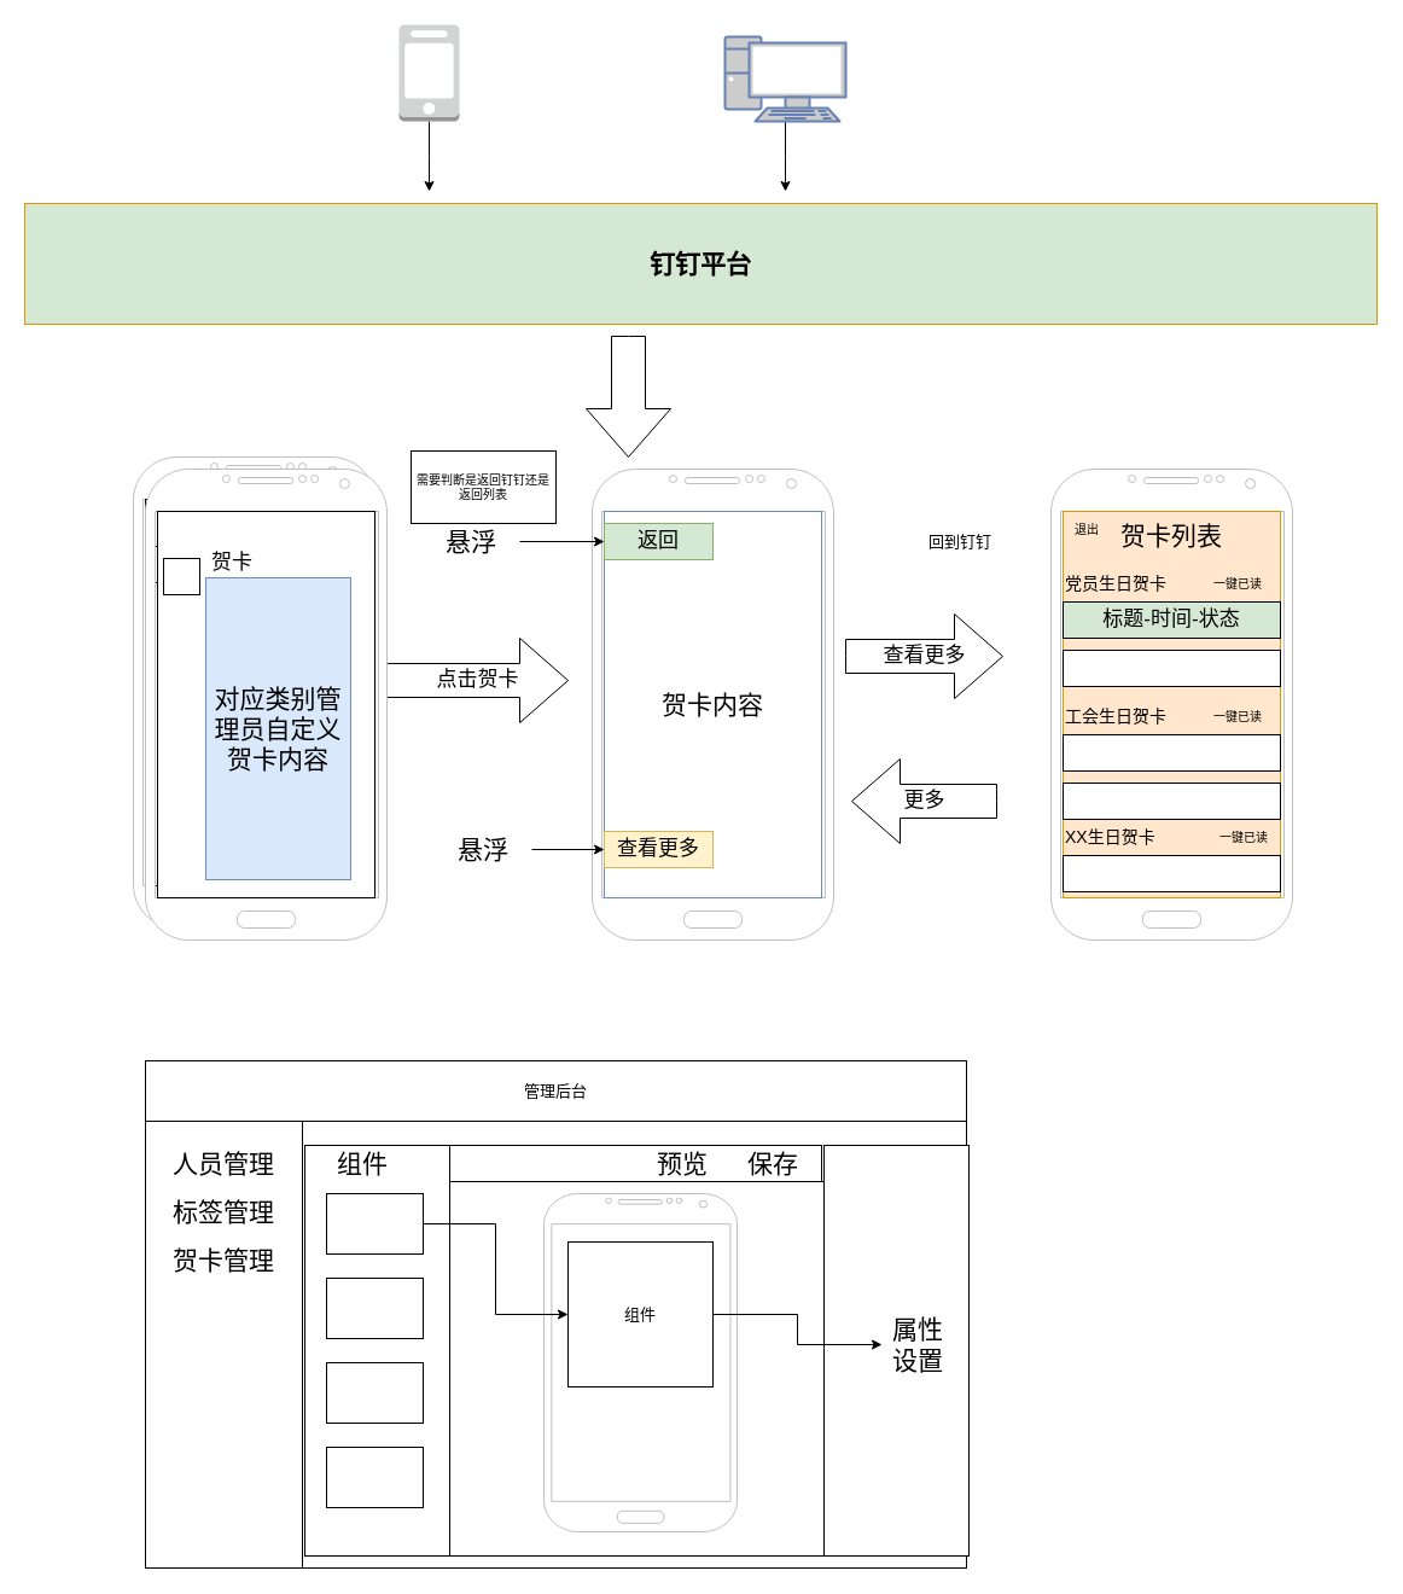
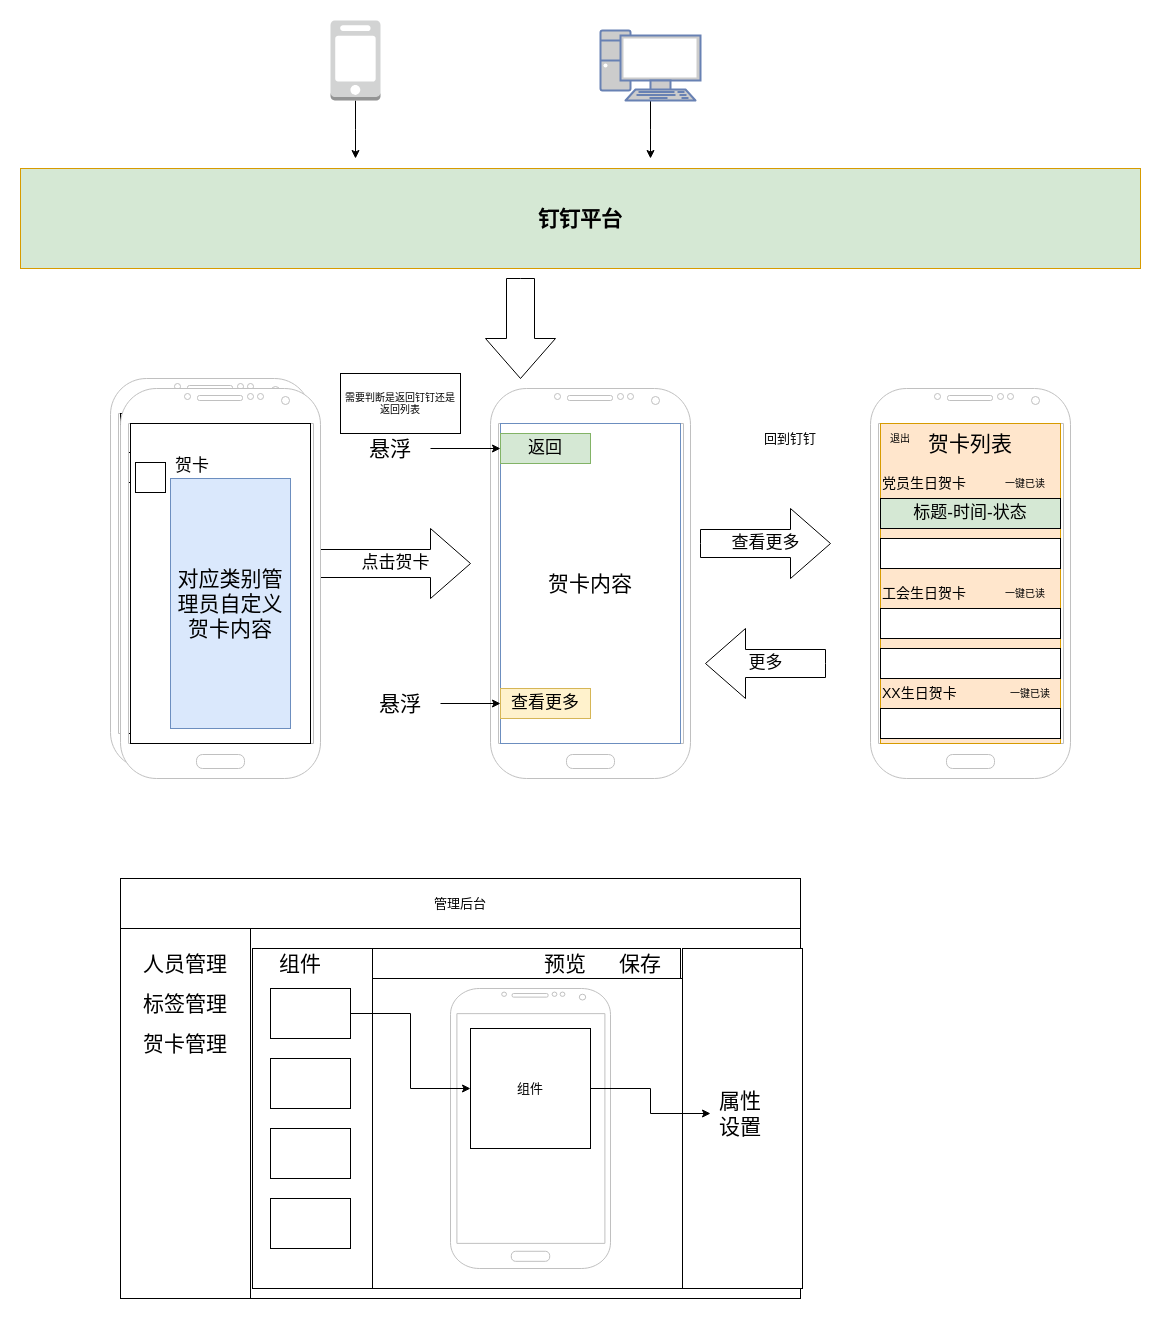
  <mxCell id="0" />
  <mxCell id="1" parent="0" />
  <mxCell id="2" value="钉钉平台" style="rounded=0;whiteSpace=wrap;html=1;fillColor=#d5e8d4;strokeColor=#d79b00;fontSize=21;fontStyle=1;" vertex="1" parent="1"><mxGeometry x="20" y="168" width="1120" height="100" as="geometry" /></mxCell>
  <mxCell id="3" value="" style="edgeStyle=orthogonalEdgeStyle;rounded=0;orthogonalLoop=1;jettySize=auto;html=1;fontSize=21;" edge="1" parent="1" source="4"><mxGeometry relative="1" as="geometry"><mxPoint x="355" y="158" as="targetPoint" /></mxGeometry></mxCell>
  <mxCell id="4" value="" style="outlineConnect=0;dashed=0;verticalLabelPosition=bottom;verticalAlign=top;align=center;html=1;shape=mxgraph.aws3.mobile_client;fillColor=#D2D3D3;gradientColor=none;" vertex="1" parent="1"><mxGeometry x="330" y="20" width="50" height="80" as="geometry" /></mxCell>
  <mxCell id="5" value="" style="edgeStyle=orthogonalEdgeStyle;rounded=0;orthogonalLoop=1;jettySize=auto;html=1;fontSize=21;" edge="1" parent="1" source="6"><mxGeometry relative="1" as="geometry"><mxPoint x="650" y="158" as="targetPoint" /></mxGeometry></mxCell>
  <mxCell id="6" value="" style="fontColor=#0066CC;verticalAlign=top;verticalLabelPosition=bottom;labelPosition=center;align=center;html=1;outlineConnect=0;fillColor=#CCCCCC;strokeColor=#6881B3;gradientColor=none;gradientDirection=north;strokeWidth=2;shape=mxgraph.networks.pc;" vertex="1" parent="1"><mxGeometry x="600" y="30" width="100" height="70" as="geometry" /></mxCell>
  <mxCell id="7" value="" style="html=1;shadow=0;dashed=0;align=center;verticalAlign=middle;shape=mxgraph.arrows2.arrow;dy=0.6;dx=40;direction=south;notch=0;fontSize=21;" vertex="1" parent="1"><mxGeometry x="485" y="278" width="70" height="100" as="geometry" /></mxCell>
  <mxCell id="8" value="点击贺卡" style="html=1;shadow=0;dashed=0;align=center;verticalAlign=middle;shape=mxgraph.arrows2.arrow;dy=0.6;dx=40;notch=0;fontSize=17;" vertex="1" parent="1"><mxGeometry x="320" y="528" width="150" height="70" as="geometry" /></mxCell>
  <mxCell id="9" value="" style="group" vertex="1" connectable="0" parent="1"><mxGeometry x="110" y="378" width="200" height="390" as="geometry" /></mxCell>
  <mxCell id="10" value="" style="verticalLabelPosition=bottom;verticalAlign=top;html=1;shadow=0;dashed=0;strokeWidth=1;shape=mxgraph.android.phone2;strokeColor=#c0c0c0;fontSize=21;" vertex="1" parent="9"><mxGeometry width="200" height="390" as="geometry" /></mxCell>
  <mxCell id="11" value="" style="rounded=0;whiteSpace=wrap;html=1;fontSize=21;" vertex="1" parent="9"><mxGeometry x="10" y="35" width="180" height="320" as="geometry" /></mxCell>
  <mxCell id="12" value="对应类别管理员自定义贺卡内容" style="rounded=0;whiteSpace=wrap;html=1;fontSize=21;fillColor=#dae8fc;strokeColor=#6c8ebf;" vertex="1" parent="9"><mxGeometry x="50" y="90" width="120" height="250" as="geometry" /></mxCell>
  <mxCell id="13" value="" style="whiteSpace=wrap;html=1;aspect=fixed;fontSize=21;" vertex="1" parent="9"><mxGeometry x="15" y="74" width="30" height="30" as="geometry" /></mxCell>
  <mxCell id="14" value="贺卡" style="text;html=1;strokeColor=none;fillColor=none;align=center;verticalAlign=middle;whiteSpace=wrap;rounded=0;fontSize=17;" vertex="1" parent="9"><mxGeometry x="52" y="73" width="40" height="10" as="geometry" /></mxCell>
  <mxCell id="15" value="" style="group" vertex="1" connectable="0" parent="1"><mxGeometry x="350" y="388" width="340" height="390" as="geometry" /></mxCell>
  <mxCell id="16" value="" style="verticalLabelPosition=bottom;verticalAlign=top;html=1;shadow=0;dashed=0;strokeWidth=1;shape=mxgraph.android.phone2;strokeColor=#c0c0c0;fontSize=21;" vertex="1" parent="15"><mxGeometry x="140" width="200" height="390" as="geometry" /></mxCell>
  <mxCell id="17" value="贺卡内容" style="rounded=0;whiteSpace=wrap;html=1;fontSize=21;fillColor=#ffffff;strokeColor=#6c8ebf;" vertex="1" parent="15"><mxGeometry x="150" y="35" width="180" height="320" as="geometry" /></mxCell>
  <mxCell id="18" value="查看更多" style="rounded=0;whiteSpace=wrap;html=1;fontSize=17;fillColor=#fff2cc;strokeColor=#d6b656;" vertex="1" parent="15"><mxGeometry x="150" y="300" width="90" height="30" as="geometry" /></mxCell>
  <mxCell id="19" style="edgeStyle=orthogonalEdgeStyle;rounded=0;orthogonalLoop=1;jettySize=auto;html=1;exitX=1;exitY=0.5;exitDx=0;exitDy=0;fontSize=17;" edge="1" parent="15" source="20" target="18"><mxGeometry relative="1" as="geometry" /></mxCell>
  <mxCell id="20" value="悬浮" style="text;html=1;strokeColor=none;fillColor=none;align=center;verticalAlign=middle;whiteSpace=wrap;rounded=0;fontSize=21;" vertex="1" parent="15"><mxGeometry x="10" y="300" width="80" height="30" as="geometry" /></mxCell>
  <mxCell id="21" value="返回" style="rounded=0;whiteSpace=wrap;html=1;fontSize=17;fillColor=#d5e8d4;strokeColor=#82b366;" vertex="1" parent="15"><mxGeometry x="150" y="45" width="90" height="30" as="geometry" /></mxCell>
  <mxCell id="22" style="edgeStyle=orthogonalEdgeStyle;rounded=0;orthogonalLoop=1;jettySize=auto;html=1;exitX=1;exitY=0.5;exitDx=0;exitDy=0;fontSize=17;" edge="1" parent="15" source="23" target="21"><mxGeometry relative="1" as="geometry" /></mxCell>
  <mxCell id="23" value="悬浮" style="text;html=1;strokeColor=none;fillColor=none;align=center;verticalAlign=middle;whiteSpace=wrap;rounded=0;fontSize=21;" vertex="1" parent="15"><mxGeometry y="45" width="80" height="30" as="geometry" /></mxCell>
  <mxCell id="24" value="需要判断是返回钉钉还是返回列表" style="rounded=0;whiteSpace=wrap;html=1;fontSize=10;" vertex="1" parent="15"><mxGeometry x="-10" y="-15" width="120" height="60" as="geometry" /></mxCell>
  <mxCell id="25" value="" style="group" vertex="1" connectable="0" parent="1"><mxGeometry x="760" y="388" width="310" height="390" as="geometry" /></mxCell>
  <mxCell id="26" value="" style="verticalLabelPosition=bottom;verticalAlign=top;html=1;shadow=0;dashed=0;strokeWidth=1;shape=mxgraph.android.phone2;strokeColor=#c0c0c0;fontSize=21;" vertex="1" parent="25"><mxGeometry x="110" width="200" height="390" as="geometry" /></mxCell>
  <mxCell id="27" value="" style="rounded=0;whiteSpace=wrap;html=1;fontSize=21;fillColor=#ffe6cc;strokeColor=#d79b00;" vertex="1" parent="25"><mxGeometry x="120" y="35" width="180" height="320" as="geometry" /></mxCell>
  <mxCell id="28" value="" style="rounded=0;whiteSpace=wrap;html=1;fontSize=17;" vertex="1" parent="25"><mxGeometry x="120" y="260" width="180" height="30" as="geometry" /></mxCell>
  <mxCell id="29" value="标题-时间-状态" style="rounded=0;whiteSpace=wrap;html=1;fontSize=17;fillColor=#d5e8d4;" vertex="1" parent="25"><mxGeometry x="120" y="110" width="180" height="30" as="geometry" /></mxCell>
  <mxCell id="30" value="" style="rounded=0;whiteSpace=wrap;html=1;fontSize=17;" vertex="1" parent="25"><mxGeometry x="120" y="150" width="180" height="30" as="geometry" /></mxCell>
  <mxCell id="31" value="" style="rounded=0;whiteSpace=wrap;html=1;fontSize=17;" vertex="1" parent="25"><mxGeometry x="120" y="220" width="180" height="30" as="geometry" /></mxCell>
  <mxCell id="32" value="贺卡列表" style="text;html=1;strokeColor=none;fillColor=none;align=center;verticalAlign=middle;whiteSpace=wrap;rounded=0;fontSize=21;" vertex="1" parent="25"><mxGeometry x="140" y="40" width="140" height="30" as="geometry" /></mxCell>
  <mxCell id="33" value="党员生日贺卡" style="text;html=1;strokeColor=none;fillColor=none;align=left;verticalAlign=middle;whiteSpace=wrap;rounded=0;fontSize=14;" vertex="1" parent="25"><mxGeometry x="120" y="80" width="155" height="30" as="geometry" /></mxCell>
  <mxCell id="34" value="工会生日贺卡" style="text;html=1;strokeColor=none;fillColor=none;align=left;verticalAlign=middle;whiteSpace=wrap;rounded=0;fontSize=14;" vertex="1" parent="25"><mxGeometry x="120" y="190" width="155" height="30" as="geometry" /></mxCell>
  <mxCell id="35" value="XX生日贺卡" style="text;html=1;strokeColor=none;fillColor=none;align=left;verticalAlign=middle;whiteSpace=wrap;rounded=0;fontSize=14;" vertex="1" parent="25"><mxGeometry x="120" y="290" width="120" height="30" as="geometry" /></mxCell>
  <mxCell id="36" value="" style="rounded=0;whiteSpace=wrap;html=1;fontSize=17;" vertex="1" parent="25"><mxGeometry x="120" y="320" width="180" height="30" as="geometry" /></mxCell>
  <mxCell id="37" value="一键已读" style="text;html=1;strokeColor=none;fillColor=none;align=center;verticalAlign=middle;whiteSpace=wrap;rounded=0;fontSize=10;" vertex="1" parent="25"><mxGeometry x="235" y="80" width="60" height="30" as="geometry" /></mxCell>
  <mxCell id="38" value="一键已读" style="text;html=1;strokeColor=none;fillColor=none;align=center;verticalAlign=middle;whiteSpace=wrap;rounded=0;fontSize=10;" vertex="1" parent="25"><mxGeometry x="235" y="190" width="60" height="30" as="geometry" /></mxCell>
  <mxCell id="39" value="一键已读" style="text;html=1;strokeColor=none;fillColor=none;align=center;verticalAlign=middle;whiteSpace=wrap;rounded=0;fontSize=10;" vertex="1" parent="25"><mxGeometry x="240" y="290" width="60" height="30" as="geometry" /></mxCell>
  <mxCell id="40" value="退出" style="text;html=1;strokeColor=none;fillColor=none;align=center;verticalAlign=middle;whiteSpace=wrap;rounded=0;fontSize=10;" vertex="1" parent="25"><mxGeometry x="110" y="35" width="60" height="30" as="geometry" /></mxCell>
- <mxCell id="41" value="回到钉钉" style="text;html=1;strokeColor=none;fillColor=none;align=center;verticalAlign=middle;whiteSpace=wrap;rounded=0;fontSize=13;" vertex="1" parent="25"><mxGeometry x="5" y="45" width="60" height="30" as="geometry" /></mxCell>
+ <mxCell id="41" value="回到钉钉" style="text;html=1;strokeColor=none;fillColor=none;align=center;verticalAlign=middle;whiteSpace=wrap;rounded=0;fontSize=13;" vertex="1" parent="25"><mxGeometry y="35" width="60" height="30" as="geometry" /></mxCell>
  <mxCell id="42" value="查看更多" style="html=1;shadow=0;dashed=0;align=center;verticalAlign=middle;shape=mxgraph.arrows2.arrow;dy=0.6;dx=40;direction=east;notch=0;fontSize=17;" vertex="1" parent="25"><mxGeometry x="-60" y="120" width="130" height="70" as="geometry" /></mxCell>
  <mxCell id="43" value="更多" style="html=1;shadow=0;dashed=0;align=center;verticalAlign=middle;shape=mxgraph.arrows2.arrow;dy=0.6;dx=40;direction=west;notch=0;fontSize=17;" vertex="1" parent="25"><mxGeometry x="-55" y="240" width="120" height="70" as="geometry" /></mxCell>
  <mxCell id="44" value="" style="group" vertex="1" connectable="0" parent="1"><mxGeometry x="120" y="388" width="200" height="390" as="geometry" /></mxCell>
  <mxCell id="45" value="" style="verticalLabelPosition=bottom;verticalAlign=top;html=1;shadow=0;dashed=0;strokeWidth=1;shape=mxgraph.android.phone2;strokeColor=#c0c0c0;fontSize=21;" vertex="1" parent="44"><mxGeometry width="200" height="390" as="geometry" /></mxCell>
  <mxCell id="46" value="" style="rounded=0;whiteSpace=wrap;html=1;fontSize=21;" vertex="1" parent="44"><mxGeometry x="10" y="35" width="180" height="320" as="geometry" /></mxCell>
  <mxCell id="47" value="对应类别管理员自定义贺卡内容" style="rounded=0;whiteSpace=wrap;html=1;fontSize=21;fillColor=#dae8fc;strokeColor=#6c8ebf;" vertex="1" parent="44"><mxGeometry x="50" y="90" width="120" height="250" as="geometry" /></mxCell>
  <mxCell id="48" value="" style="whiteSpace=wrap;html=1;aspect=fixed;fontSize=21;" vertex="1" parent="44"><mxGeometry x="15" y="74" width="30" height="30" as="geometry" /></mxCell>
  <mxCell id="49" value="贺卡" style="text;html=1;strokeColor=none;fillColor=none;align=center;verticalAlign=middle;whiteSpace=wrap;rounded=0;fontSize=17;" vertex="1" parent="44"><mxGeometry x="52" y="73" width="40" height="10" as="geometry" /></mxCell>
  <mxCell id="50" value="" style="group" vertex="1" connectable="0" parent="1"><mxGeometry x="120" y="878" width="682" height="420" as="geometry" /></mxCell>
  <mxCell id="51" value="" style="rounded=0;whiteSpace=wrap;html=1;fontSize=13;" vertex="1" parent="50"><mxGeometry width="680" height="420" as="geometry" /></mxCell>
  <mxCell id="52" value="" style="rounded=0;whiteSpace=wrap;html=1;fontSize=13;" vertex="1" parent="50"><mxGeometry y="50" width="130" height="370" as="geometry" /></mxCell>
  <mxCell id="53" value="管理后台" style="rounded=0;whiteSpace=wrap;html=1;fontSize=13;" vertex="1" parent="50"><mxGeometry width="680" height="50" as="geometry" /></mxCell>
  <mxCell id="54" value="人员管理" style="text;html=1;strokeColor=none;fillColor=none;align=center;verticalAlign=middle;whiteSpace=wrap;rounded=0;fontSize=21;" vertex="1" parent="50"><mxGeometry x="10" y="70" width="110" height="30" as="geometry" /></mxCell>
  <mxCell id="55" value="标签管理" style="text;html=1;strokeColor=none;fillColor=none;align=center;verticalAlign=middle;whiteSpace=wrap;rounded=0;fontSize=21;" vertex="1" parent="50"><mxGeometry x="10" y="110" width="110" height="30" as="geometry" /></mxCell>
  <mxCell id="56" value="贺卡管理" style="text;html=1;strokeColor=none;fillColor=none;align=center;verticalAlign=middle;whiteSpace=wrap;rounded=0;fontSize=21;" vertex="1" parent="50"><mxGeometry x="10" y="150" width="110" height="30" as="geometry" /></mxCell>
  <mxCell id="57" value="" style="rounded=0;whiteSpace=wrap;html=1;fontSize=13;" vertex="1" parent="50"><mxGeometry x="132" y="70" width="120" height="340" as="geometry" /></mxCell>
  <mxCell id="58" value="" style="whiteSpace=wrap;html=1;aspect=fixed;fontSize=13;" vertex="1" parent="50"><mxGeometry x="252" y="100" width="310" height="310" as="geometry" /></mxCell>
  <mxCell id="59" value="" style="rounded=0;whiteSpace=wrap;html=1;fontSize=13;" vertex="1" parent="50"><mxGeometry x="150" y="110" width="80" height="50" as="geometry" /></mxCell>
  <mxCell id="60" value="" style="rounded=0;whiteSpace=wrap;html=1;fontSize=13;" vertex="1" parent="50"><mxGeometry x="562" y="70" width="120" height="340" as="geometry" /></mxCell>
  <mxCell id="61" value="" style="rounded=0;whiteSpace=wrap;html=1;fontSize=13;" vertex="1" parent="50"><mxGeometry x="252" y="70" width="308" height="30" as="geometry" /></mxCell>
  <mxCell id="62" value="预览" style="text;html=1;strokeColor=none;fillColor=none;align=center;verticalAlign=middle;whiteSpace=wrap;rounded=0;fontSize=21;" vertex="1" parent="50"><mxGeometry x="415" y="70" width="60" height="30" as="geometry" /></mxCell>
  <mxCell id="63" value="保存" style="text;html=1;strokeColor=none;fillColor=none;align=center;verticalAlign=middle;whiteSpace=wrap;rounded=0;fontSize=21;" vertex="1" parent="50"><mxGeometry x="490" y="70" width="60" height="30" as="geometry" /></mxCell>
- <mxCell id="64" value="属性设置" style="text;html=1;strokeColor=none;fillColor=none;align=center;verticalAlign=middle;whiteSpace=wrap;rounded=0;fontSize=21;" vertex="1" parent="50"><mxGeometry x="610" y="90" width="60" height="290" as="geometry" /></mxCell>
+ <mxCell id="64" value="属性设置" style="text;html=1;strokeColor=none;fillColor=none;align=center;verticalAlign=middle;whiteSpace=wrap;rounded=0;fontSize=21;" vertex="1" parent="50"><mxGeometry x="590" y="90" width="60" height="290" as="geometry" /></mxCell>
  <mxCell id="65" value="" style="rounded=0;whiteSpace=wrap;html=1;fontSize=13;" vertex="1" parent="50"><mxGeometry x="150" y="180" width="80" height="50" as="geometry" /></mxCell>
  <mxCell id="66" value="" style="rounded=0;whiteSpace=wrap;html=1;fontSize=13;" vertex="1" parent="50"><mxGeometry x="150" y="250" width="80" height="50" as="geometry" /></mxCell>
  <mxCell id="67" value="" style="rounded=0;whiteSpace=wrap;html=1;fontSize=13;" vertex="1" parent="50"><mxGeometry x="150" y="320" width="80" height="50" as="geometry" /></mxCell>
  <mxCell id="68" value="组件" style="text;html=1;strokeColor=none;fillColor=none;align=center;verticalAlign=middle;whiteSpace=wrap;rounded=0;fontSize=21;" vertex="1" parent="50"><mxGeometry x="150" y="70" width="60" height="30" as="geometry" /></mxCell>
  <mxCell id="69" value="" style="verticalLabelPosition=bottom;verticalAlign=top;html=1;shadow=0;dashed=0;strokeWidth=1;shape=mxgraph.android.phone2;strokeColor=#c0c0c0;fontSize=13;" vertex="1" parent="50"><mxGeometry x="330" y="110" width="160" height="280" as="geometry" /></mxCell>
  <mxCell id="70" style="edgeStyle=orthogonalEdgeStyle;rounded=0;orthogonalLoop=1;jettySize=auto;html=1;exitX=1;exitY=0.5;exitDx=0;exitDy=0;fontSize=13;" edge="1" parent="50" source="71" target="64"><mxGeometry relative="1" as="geometry" /></mxCell>
  <mxCell id="71" value="组件" style="whiteSpace=wrap;html=1;aspect=fixed;fontSize=13;" vertex="1" parent="50"><mxGeometry x="350" y="150" width="120" height="120" as="geometry" /></mxCell>
  <mxCell id="72" style="edgeStyle=orthogonalEdgeStyle;rounded=0;orthogonalLoop=1;jettySize=auto;html=1;exitX=1;exitY=0.5;exitDx=0;exitDy=0;fontSize=13;" edge="1" parent="50" source="59" target="71"><mxGeometry relative="1" as="geometry" /></mxCell>
